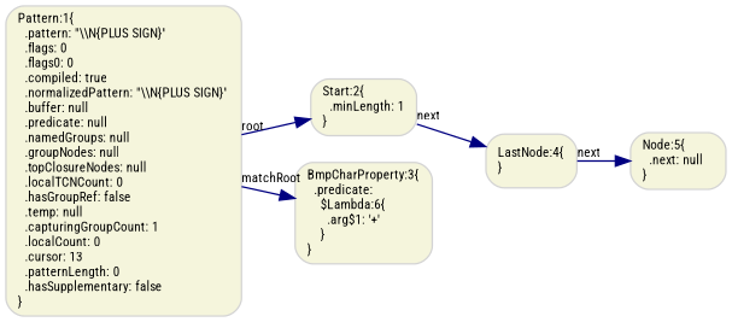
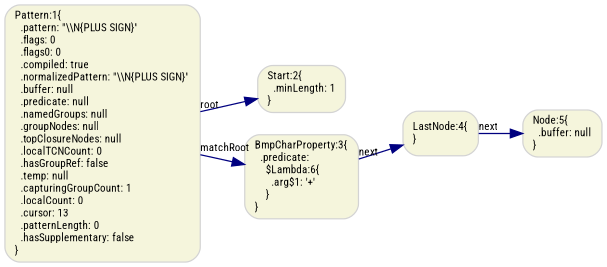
  digraph {
    fontname="Roboto Condensed"
    fontsize=11
    rankdir=LR
    node [color=LightGray fillcolor=Beige fontname="Roboto Condensed" fontsize=9 shape=box style="rounded,filled"]
    edge [color=Navy fontname="Roboto Condensed" fontsize=9 taillabel=next]
    1 [label="Pattern:1\{\l  .pattern: \"\\\\N\{PLUS SIGN\}\"\l  .flags: 0\l  .flags0: 0\l  .compiled: true\l  .normalizedPattern: \"\\\\N\{PLUS SIGN\}\"\l  .buffer: null\l  .predicate: null\l  .namedGroups: null\l  .groupNodes: null\l  .topClosureNodes: null\l  .localTCNCount: 0\l  .hasGroupRef: false\l  .temp: null\l  .capturingGroupCount: 1\l  .localCount: 0\l  .cursor: 13\l  .patternLength: 0\l  .hasSupplementary: false\l\}\l"]
    n2 [label="Start:2\{\l  .minLength: 1\l\}\l"]
    n3 [label="BmpCharProperty:3\{\l  .predicate:\l    $Lambda:6\{\l      .arg$1: '+'\l    \}\l\}\l"]
    n4 [label="LastNode:4\{\l\}\l"]
-   n5 [label="Node:5\{\l  .next: null\l\}\l"]
+   n5 [label="Node:5\{\l  .buffer: null\l\}\l"]
    1 -> n2 [taillabel=root]
    1 -> n3 [taillabel=matchRoot]
-   n2 -> n4
+   n3 -> n4
    n4 -> n5
  }
